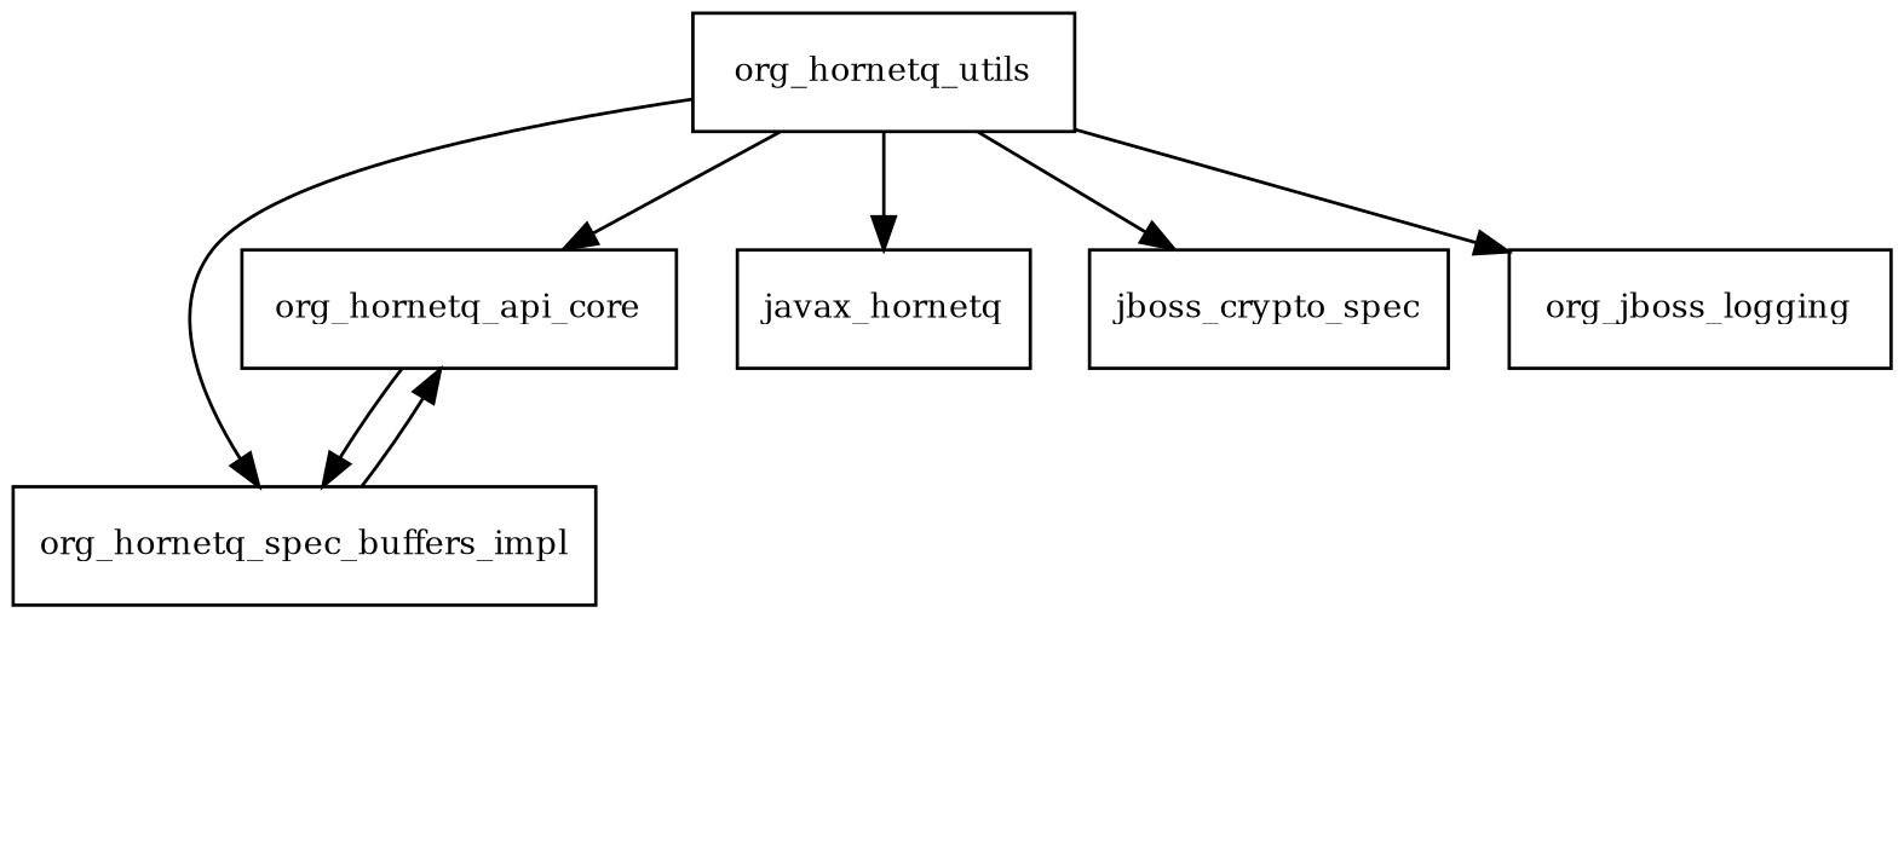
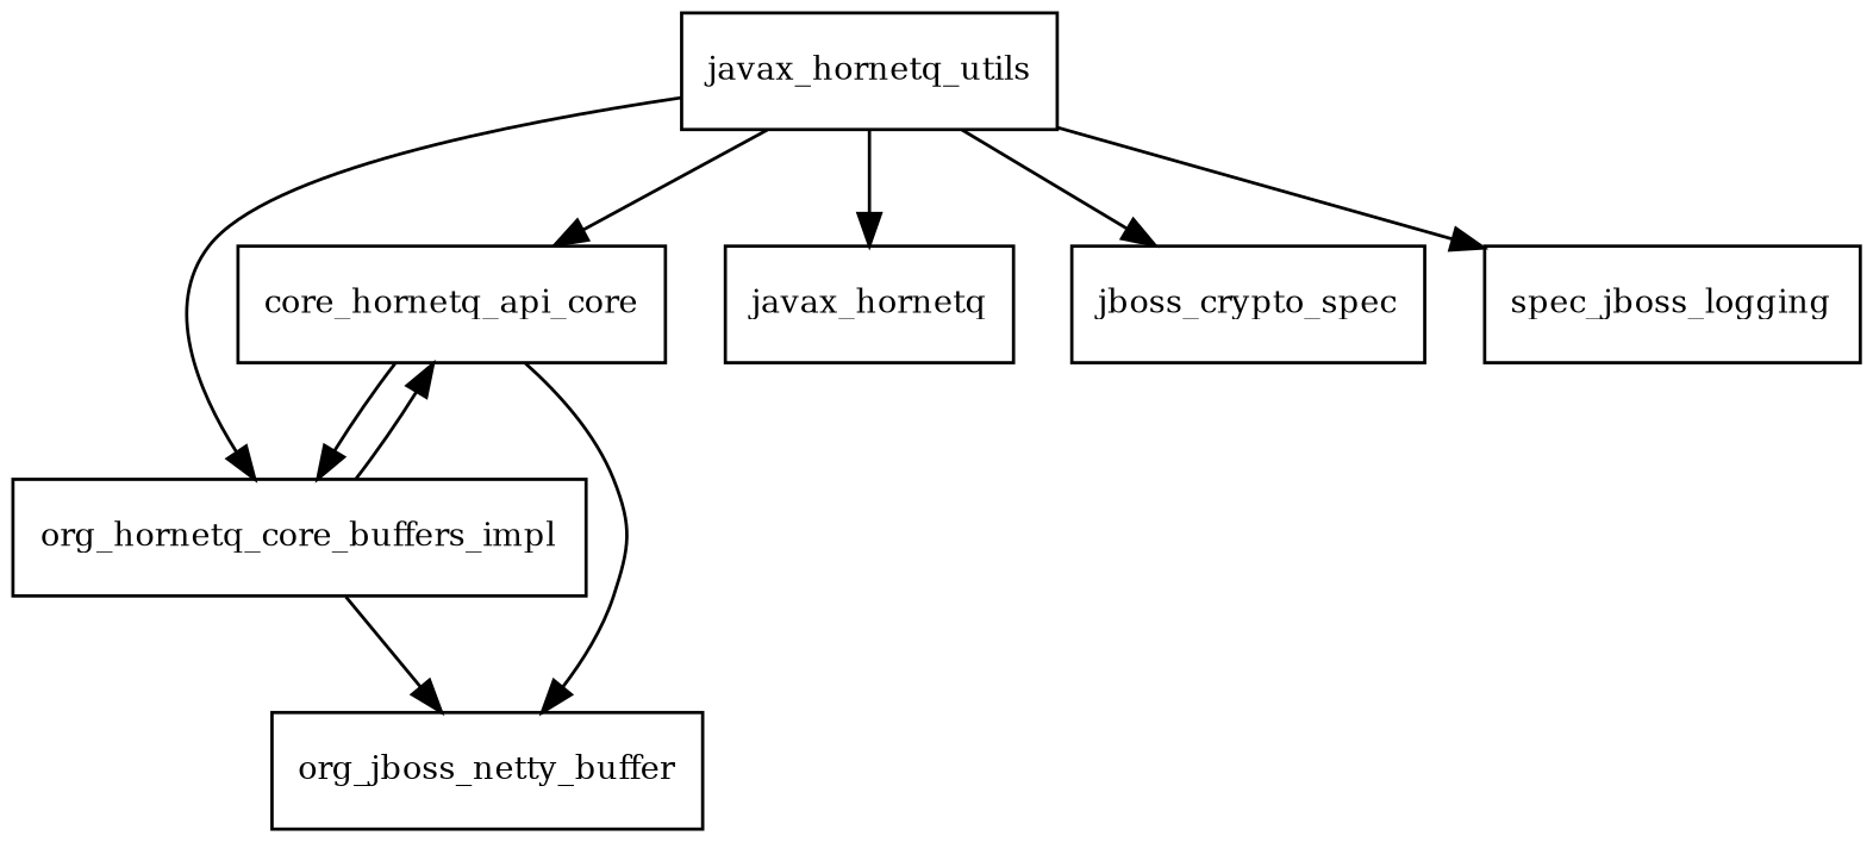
  digraph {
    node [fontsize=10.0 shape=box]
-   org_hornetq_api_core
-   org_hornetq_core_buffers_impl [label=org_hornetq_spec_buffers_impl]
-   org_hornetq_utils
+   org_hornetq_api_core [label=core_hornetq_api_core]
+   org_hornetq_core_buffers_impl
+   org_jboss_netty_buffer
+   org_hornetq_utils [label=javax_hornetq_utils]
    n5 [label=javax_hornetq]
    n6 [label=jboss_crypto_spec]
-   org_jboss_logging
+   org_jboss_logging [label=spec_jboss_logging]
    org_hornetq_api_core -> org_hornetq_core_buffers_impl
+   org_hornetq_api_core -> org_jboss_netty_buffer
    org_hornetq_core_buffers_impl -> org_hornetq_api_core
+   org_hornetq_core_buffers_impl -> org_jboss_netty_buffer
    org_hornetq_utils -> org_hornetq_api_core
    org_hornetq_utils -> org_hornetq_core_buffers_impl
    org_hornetq_utils -> n5
    org_hornetq_utils -> n6
    org_hornetq_utils -> org_jboss_logging
  }
